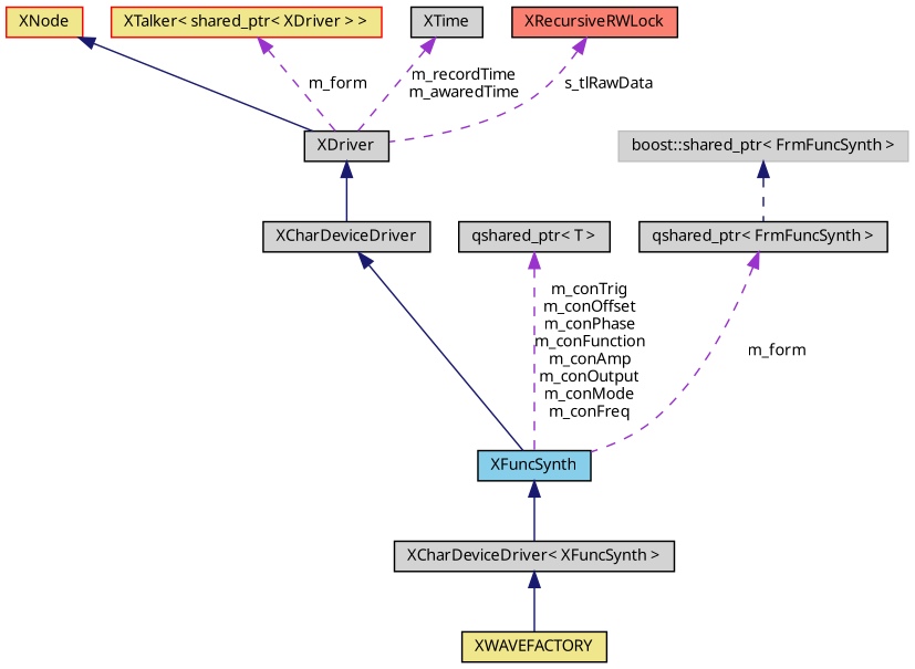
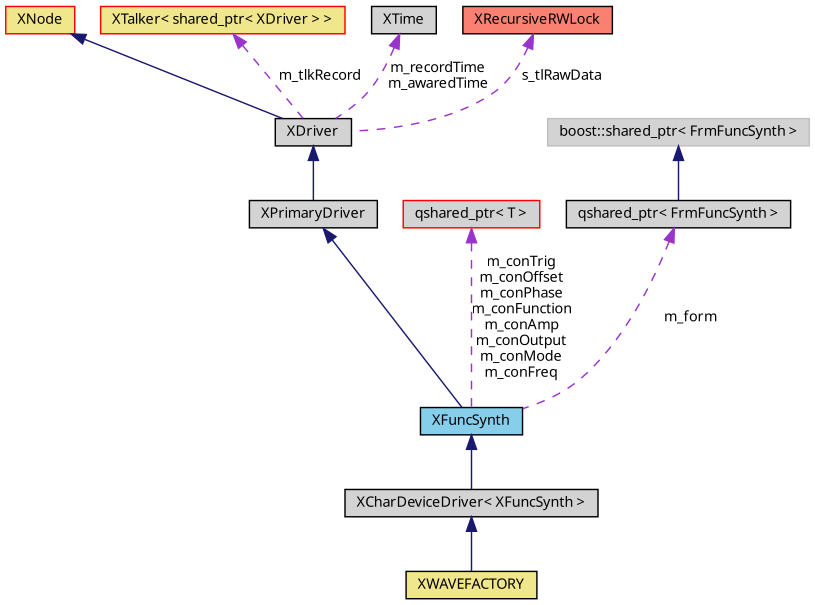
  digraph {
    node [color=black fillcolor=lightgrey fontname="FreeSans.ttf" fontsize=10 shape=record style=filled]
    edge [color=midnightblue dir=back fontname="FreeSans.ttf" fontsize=10 labelfontname="FreeSans.ttf" labelfontsize=10 style=solid]
    n1 [fillcolor=khaki fontcolor=black height=0.2 label=XWAVEFACTORY width=0.4]
    n2 [height=0.2 label="XCharDeviceDriver\< XFuncSynth \>" width=0.4]
    n3 [fillcolor=skyblue height=0.2 label=XFuncSynth width=0.4]
-   n4 [height=0.2 label=XCharDeviceDriver width=0.4]
+   n4 [height=0.2 label=XPrimaryDriver width=0.4]
    n5 [height=0.2 label=XDriver width=0.4]
    n6 [color=red fillcolor=khaki height=0.2 label=XNode width=0.4]
    n7 [color=red fillcolor=khaki height=0.2 label="XTalker\< shared_ptr\< XDriver \> \>" width=0.4]
    n8 [height=0.2 label=XTime width=0.4]
    n9 [fillcolor=salmon height=0.2 label=XRecursiveRWLock width=0.4]
-   n10 [height=0.2 label="qshared_ptr\< T \>" width=0.4]
+   n10 [color=red height=0.2 label="qshared_ptr\< T \>" width=0.4]
    n11 [height=0.2 label="qshared_ptr\< FrmFuncSynth \>" width=0.4]
    n12 [color=grey75 height=0.2 label="boost::shared_ptr\< FrmFuncSynth \>" width=0.4]
    n2 -> n1
    n3 -> n2
    n4 -> n3
    n5 -> n4
    n6 -> n5
-   n7 -> n5 [color=darkorchid3 label=m_form style=dashed]
+   n7 -> n5 [color=darkorchid3 label=m_tlkRecord style=dashed]
    n8 -> n5 [color=darkorchid3 label="m_recordTime\nm_awaredTime" style=dashed]
    n9 -> n5 [color=darkorchid3 label=s_tlRawData style=dashed]
    n10 -> n3 [color=darkorchid3 label="m_conTrig\nm_conOffset\nm_conPhase\nm_conFunction\nm_conAmp\nm_conOutput\nm_conMode\nm_conFreq" style=dashed]
    n11 -> n3 [color=darkorchid3 label=m_form style=dashed]
-   n12 -> n11 [style=dashed]
+   n12 -> n11
  }
